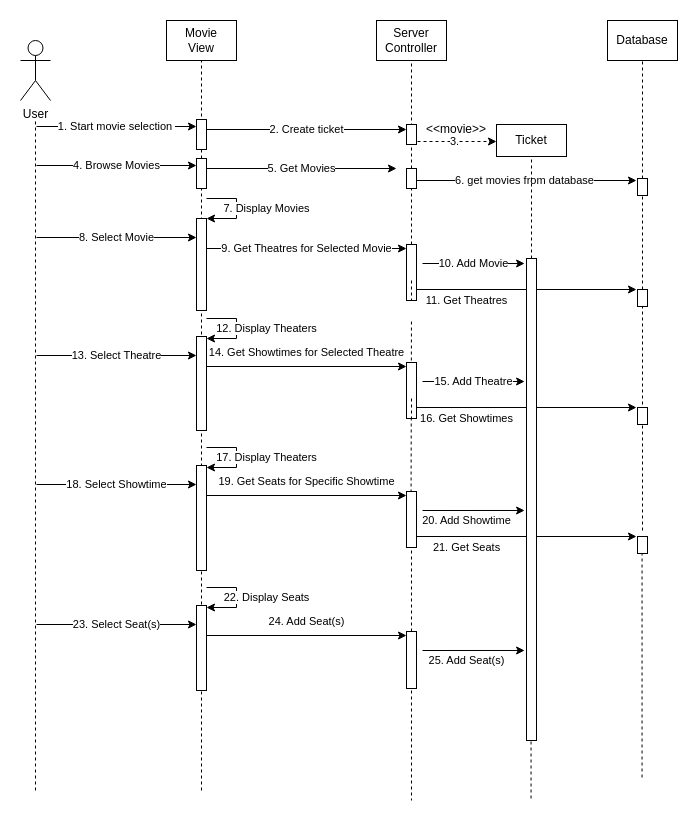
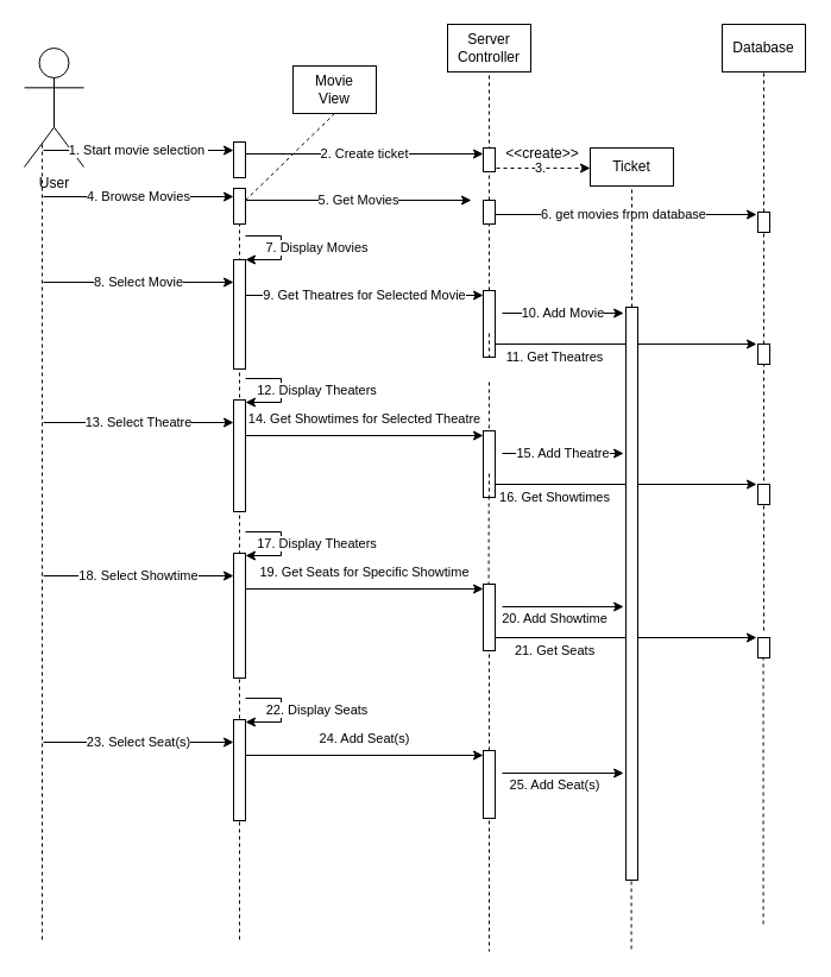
  <mxCell id="0" />
  <mxCell id="1" parent="0" />
  <mxCell id="2" value="11. Get Theatres" style="endArrow=classic;html=1;rounded=0;labelBackgroundColor=#FFFFFF;fontColor=#000000;strokeColor=#000000;" edge="1" parent="1"><mxGeometry x="-0.545" y="-11" width="50" height="50" relative="1" as="geometry"><mxPoint x="416" y="289" as="sourcePoint" /><mxPoint x="636" y="289" as="targetPoint" /><mxPoint as="offset" /></mxGeometry></mxCell>
- <mxCell id="3" value="User" style="shape=umlActor;verticalLabelPosition=bottom;verticalAlign=top;html=1;outlineConnect=0;strokeColor=#000000;fillColor=#FFFFFF;fontColor=#000000;" vertex="1" parent="1"><mxGeometry x="20" y="40" width="30" height="60" as="geometry" /></mxCell>
+ <mxCell id="3" value="User" style="shape=umlActor;verticalLabelPosition=bottom;verticalAlign=top;html=1;outlineConnect=0;strokeColor=#000000;fillColor=#FFFFFF;fontColor=#000000;" vertex="1" parent="1"><mxGeometry x="20" y="40" width="50" height="100" as="geometry" /></mxCell>
  <mxCell id="4" value="" style="endArrow=none;dashed=1;html=1;fontColor=#000000;strokeColor=#000000;" edge="1" parent="1"><mxGeometry width="50" height="50" relative="1" as="geometry"><mxPoint x="35" y="790" as="sourcePoint" /><mxPoint x="35" y="120" as="targetPoint" /></mxGeometry></mxCell>
- <mxCell id="5" value="Movie&lt;br&gt;View" style="rounded=0;whiteSpace=wrap;html=1;fontColor=#000000;strokeColor=#000000;fillColor=#FFFFFF;" vertex="1" parent="1"><mxGeometry x="166" y="20" width="70" height="40" as="geometry" /></mxCell>
+ <mxCell id="5" value="Movie&lt;br&gt;View" style="rounded=0;whiteSpace=wrap;html=1;fontColor=#000000;strokeColor=#000000;fillColor=#FFFFFF;" vertex="1" parent="1"><mxGeometry x="246" y="55" width="70" height="40" as="geometry" /></mxCell>
  <mxCell id="6" value="Server&lt;br&gt;Controller" style="rounded=0;whiteSpace=wrap;html=1;fontColor=#000000;strokeColor=#000000;fillColor=#FFFFFF;" vertex="1" parent="1"><mxGeometry x="376" y="20" width="70" height="40" as="geometry" /></mxCell>
  <mxCell id="7" value="Database" style="rounded=0;whiteSpace=wrap;html=1;fontColor=#000000;strokeColor=#000000;fillColor=#FFFFFF;" vertex="1" parent="1"><mxGeometry x="607" y="20" width="70" height="40" as="geometry" /></mxCell>
  <mxCell id="8" value="" style="endArrow=none;dashed=1;html=1;fontColor=#000000;strokeColor=#000000;entryX=0.5;entryY=1;entryDx=0;entryDy=0;startArrow=none;" edge="1" parent="1" source="12" target="5"><mxGeometry width="50" height="50" relative="1" as="geometry"><mxPoint x="201" y="510" as="sourcePoint" /><mxPoint x="201" y="120" as="targetPoint" /></mxGeometry></mxCell>
  <mxCell id="9" value="" style="endArrow=none;dashed=1;html=1;fontColor=#000000;strokeColor=#000000;startArrow=none;" edge="1" parent="1" source="15"><mxGeometry width="50" height="50" relative="1" as="geometry"><mxPoint x="410.5" y="510" as="sourcePoint" /><mxPoint x="411" y="60" as="targetPoint" /></mxGeometry></mxCell>
  <mxCell id="10" value="" style="endArrow=none;dashed=1;html=1;fontColor=#000000;strokeColor=#000000;startArrow=none;" edge="1" parent="1" source="17"><mxGeometry width="50" height="50" relative="1" as="geometry"><mxPoint x="641.5" y="510" as="sourcePoint" /><mxPoint x="642" y="60" as="targetPoint" /></mxGeometry></mxCell>
  <mxCell id="11" value="5. Get Movies" style="endArrow=classic;html=1;labelBackgroundColor=#FFFFFF;fontColor=#000000;strokeColor=#000000;" edge="1" parent="1"><mxGeometry width="50" height="50" relative="1" as="geometry"><mxPoint x="206" y="168" as="sourcePoint" /><mxPoint x="396" y="168" as="targetPoint" /></mxGeometry></mxCell>
  <mxCell id="12" value="" style="rounded=0;whiteSpace=wrap;html=1;fontColor=#000000;strokeColor=#000000;fillColor=#FFFFFF;" vertex="1" parent="1"><mxGeometry x="196" y="158" width="10" height="30" as="geometry" /></mxCell>
  <mxCell id="13" value="" style="endArrow=none;dashed=1;html=1;fontColor=#000000;strokeColor=#000000;entryX=0.5;entryY=1;entryDx=0;entryDy=0;" edge="1" parent="1" target="12"><mxGeometry width="50" height="50" relative="1" as="geometry"><mxPoint x="201" y="790" as="sourcePoint" /><mxPoint x="201" y="60" as="targetPoint" /></mxGeometry></mxCell>
  <mxCell id="14" value="6. get movies from database" style="edgeStyle=none;html=1;labelBackgroundColor=#FFFFFF;fontColor=#000000;strokeColor=#000000;" edge="1" parent="1"><mxGeometry relative="1" as="geometry"><mxPoint x="636" y="180" as="targetPoint" /><mxPoint x="411" y="180" as="sourcePoint" /></mxGeometry></mxCell>
  <mxCell id="15" value="" style="rounded=0;whiteSpace=wrap;html=1;fontColor=#000000;strokeColor=#000000;fillColor=#FFFFFF;" vertex="1" parent="1"><mxGeometry x="406" y="168" width="10" height="20" as="geometry" /></mxCell>
  <mxCell id="16" value="" style="endArrow=none;dashed=1;html=1;fontColor=#000000;strokeColor=#000000;startArrow=none;" edge="1" parent="1" source="32" target="15"><mxGeometry width="50" height="50" relative="1" as="geometry"><mxPoint x="410.5" y="510" as="sourcePoint" /><mxPoint x="411" y="60" as="targetPoint" /></mxGeometry></mxCell>
  <mxCell id="17" value="" style="rounded=0;whiteSpace=wrap;html=1;fontColor=#000000;strokeColor=#000000;fillColor=#FFFFFF;" vertex="1" parent="1"><mxGeometry x="637" y="178" width="10" height="17" as="geometry" /></mxCell>
  <mxCell id="18" value="" style="endArrow=none;dashed=1;html=1;fontColor=#000000;strokeColor=#000000;startArrow=none;" edge="1" parent="1" source="37" target="17"><mxGeometry width="50" height="50" relative="1" as="geometry"><mxPoint x="641.5" y="510" as="sourcePoint" /><mxPoint x="642" y="60" as="targetPoint" /></mxGeometry></mxCell>
  <mxCell id="19" value="4. Browse Movies" style="endArrow=classic;html=1;labelBackgroundColor=#FFFFFF;fontColor=#000000;strokeColor=#000000;" edge="1" parent="1"><mxGeometry width="50" height="50" relative="1" as="geometry"><mxPoint x="36" y="165" as="sourcePoint" /><mxPoint x="196" y="165" as="targetPoint" /></mxGeometry></mxCell>
  <mxCell id="20" value="7. Display Movies" style="endArrow=classic;html=1;labelBackgroundColor=#FFFFFF;fontColor=#000000;strokeColor=#000000;edgeStyle=orthogonalEdgeStyle;rounded=0;" edge="1" parent="1"><mxGeometry y="30" width="50" height="50" relative="1" as="geometry"><mxPoint x="206" y="198" as="sourcePoint" /><mxPoint x="206" y="218" as="targetPoint" /><Array as="points"><mxPoint x="236" y="198" /><mxPoint x="236" y="218" /></Array><mxPoint as="offset" /></mxGeometry></mxCell>
  <mxCell id="21" value="" style="rounded=0;whiteSpace=wrap;html=1;fontColor=#000000;strokeColor=#000000;fillColor=#FFFFFF;" vertex="1" parent="1"><mxGeometry x="196" y="218" width="10" height="92" as="geometry" /></mxCell>
  <mxCell id="22" value="8. Select Movie" style="endArrow=classic;html=1;labelBackgroundColor=#FFFFFF;fontColor=#000000;strokeColor=#000000;" edge="1" parent="1"><mxGeometry width="50" height="50" relative="1" as="geometry"><mxPoint x="36" y="237" as="sourcePoint" /><mxPoint x="196" y="237" as="targetPoint" /></mxGeometry></mxCell>
  <mxCell id="23" value="Ticket" style="rounded=0;whiteSpace=wrap;html=1;fontColor=#000000;strokeColor=#000000;fillColor=#FFFFFF;" vertex="1" parent="1"><mxGeometry x="496" y="124" width="70" height="32" as="geometry" /></mxCell>
  <mxCell id="24" value="2. Create ticket" style="endArrow=classic;html=1;labelBackgroundColor=#FFFFFF;fontColor=#000000;strokeColor=#000000;entryX=0;entryY=0.25;entryDx=0;entryDy=0;" edge="1" parent="1" target="27"><mxGeometry width="50" height="50" relative="1" as="geometry"><mxPoint x="206" y="129" as="sourcePoint" /><mxPoint x="396" y="129" as="targetPoint" /></mxGeometry></mxCell>
  <mxCell id="25" value="" style="rounded=0;whiteSpace=wrap;html=1;fontColor=#000000;strokeColor=#000000;fillColor=#FFFFFF;" vertex="1" parent="1"><mxGeometry x="196" y="119" width="10" height="30" as="geometry" /></mxCell>
  <mxCell id="26" value="3." style="edgeStyle=none;html=1;labelBackgroundColor=#FFFFFF;fontColor=#000000;strokeColor=#000000;dashed=1;" edge="1" parent="1"><mxGeometry relative="1" as="geometry"><mxPoint x="496" y="141" as="targetPoint" /><mxPoint x="411" y="141" as="sourcePoint" /></mxGeometry></mxCell>
  <mxCell id="27" value="" style="rounded=0;whiteSpace=wrap;html=1;fontColor=#000000;strokeColor=#000000;fillColor=#FFFFFF;" vertex="1" parent="1"><mxGeometry x="406" y="124" width="10" height="20" as="geometry" /></mxCell>
  <mxCell id="28" value="1. Start movie selection&amp;nbsp;" style="endArrow=classic;html=1;labelBackgroundColor=#FFFFFF;fontColor=#000000;strokeColor=#000000;" edge="1" parent="1"><mxGeometry width="50" height="50" relative="1" as="geometry"><mxPoint x="36" y="126" as="sourcePoint" /><mxPoint x="196" y="126" as="targetPoint" /></mxGeometry></mxCell>
- <mxCell id="29" value="&amp;lt;&amp;lt;movie&amp;gt;&amp;gt;" style="text;html=1;strokeColor=none;fillColor=none;align=center;verticalAlign=middle;whiteSpace=wrap;rounded=0;fontColor=#000000;" vertex="1" parent="1"><mxGeometry x="426" y="114" width="60" height="30" as="geometry" /></mxCell>
+ <mxCell id="29" value="&amp;lt;&amp;lt;create&amp;gt;&amp;gt;" style="text;html=1;strokeColor=none;fillColor=none;align=center;verticalAlign=middle;whiteSpace=wrap;rounded=0;fontColor=#000000;" vertex="1" parent="1"><mxGeometry x="426" y="114" width="60" height="30" as="geometry" /></mxCell>
  <mxCell id="30" value="" style="endArrow=none;dashed=1;html=1;fontColor=#000000;strokeColor=#000000;startArrow=none;" edge="1" parent="1" source="65"><mxGeometry width="50" height="50" relative="1" as="geometry"><mxPoint x="531" y="510" as="sourcePoint" /><mxPoint x="531.035" y="156" as="targetPoint" /></mxGeometry></mxCell>
  <mxCell id="31" value="9. Get Theatres for Selected Movie" style="endArrow=classic;html=1;labelBackgroundColor=#FFFFFF;fontColor=#000000;strokeColor=#000000;entryX=0;entryY=0;entryDx=0;entryDy=0;" edge="1" parent="1"><mxGeometry width="50" height="50" relative="1" as="geometry"><mxPoint x="206" y="248" as="sourcePoint" /><mxPoint x="406" y="248" as="targetPoint" /></mxGeometry></mxCell>
  <mxCell id="32" value="" style="rounded=0;whiteSpace=wrap;html=1;fontColor=#000000;strokeColor=#000000;fillColor=#FFFFFF;" vertex="1" parent="1"><mxGeometry x="406" y="244" width="10" height="56" as="geometry" /></mxCell>
  <mxCell id="33" value="" style="endArrow=none;dashed=1;html=1;fontColor=#000000;strokeColor=#000000;startArrow=none;" edge="1" parent="1" target="32"><mxGeometry width="50" height="50" relative="1" as="geometry"><mxPoint x="411" y="280" as="sourcePoint" /><mxPoint x="410.985" y="188" as="targetPoint" /></mxGeometry></mxCell>
  <mxCell id="34" value="" style="endArrow=none;dashed=1;html=1;fontColor=#000000;strokeColor=#000000;" edge="1" parent="1"><mxGeometry width="50" height="50" relative="1" as="geometry"><mxPoint x="530.55" y="798" as="sourcePoint" /><mxPoint x="530.55" y="738" as="targetPoint" /></mxGeometry></mxCell>
  <mxCell id="35" value="10. Add Movie" style="endArrow=classic;html=1;rounded=0;labelBackgroundColor=#FFFFFF;fontColor=#000000;strokeColor=#000000;entryX=-0.789;entryY=0.026;entryDx=0;entryDy=0;entryPerimeter=0;" edge="1" parent="1"><mxGeometry width="50" height="50" relative="1" as="geometry"><mxPoint x="422" y="263" as="sourcePoint" /><mxPoint x="524.11" y="262.992" as="targetPoint" /></mxGeometry></mxCell>
  <mxCell id="36" value="" style="endArrow=none;dashed=1;html=1;fontColor=#000000;strokeColor=#000000;" edge="1" parent="1"><mxGeometry width="50" height="50" relative="1" as="geometry"><mxPoint x="410.5" y="522" as="sourcePoint" /><mxPoint x="410.97" y="318" as="targetPoint" /></mxGeometry></mxCell>
  <mxCell id="37" value="" style="rounded=0;whiteSpace=wrap;html=1;fontColor=#000000;strokeColor=#000000;fillColor=#FFFFFF;" vertex="1" parent="1"><mxGeometry x="637" y="289" width="10" height="17" as="geometry" /></mxCell>
  <mxCell id="38" value="" style="endArrow=none;dashed=1;html=1;fontColor=#000000;strokeColor=#000000;entryX=0.5;entryY=1;entryDx=0;entryDy=0;" edge="1" parent="1" target="37"><mxGeometry width="50" height="50" relative="1" as="geometry"><mxPoint x="642" y="530" as="sourcePoint" /><mxPoint x="641.98" y="318" as="targetPoint" /></mxGeometry></mxCell>
  <mxCell id="39" value="12. Display Theaters" style="endArrow=classic;html=1;labelBackgroundColor=#FFFFFF;fontColor=#000000;strokeColor=#000000;edgeStyle=orthogonalEdgeStyle;rounded=0;" edge="1" parent="1"><mxGeometry y="30" width="50" height="50" relative="1" as="geometry"><mxPoint x="206" y="318" as="sourcePoint" /><mxPoint x="206" y="338" as="targetPoint" /><Array as="points"><mxPoint x="236" y="318" /><mxPoint x="236" y="338" /></Array><mxPoint as="offset" /></mxGeometry></mxCell>
  <mxCell id="40" value="16. Get Showtimes" style="endArrow=classic;html=1;rounded=0;labelBackgroundColor=#FFFFFF;fontColor=#000000;strokeColor=#000000;" edge="1" parent="1"><mxGeometry x="-0.545" y="-11" width="50" height="50" relative="1" as="geometry"><mxPoint x="416" y="407" as="sourcePoint" /><mxPoint x="636" y="407" as="targetPoint" /><mxPoint as="offset" /></mxGeometry></mxCell>
  <mxCell id="41" value="" style="rounded=0;whiteSpace=wrap;html=1;fontColor=#000000;strokeColor=#000000;fillColor=#FFFFFF;" vertex="1" parent="1"><mxGeometry x="196" y="336" width="10" height="94" as="geometry" /></mxCell>
  <mxCell id="42" value="13. Select Theatre" style="endArrow=classic;html=1;labelBackgroundColor=#FFFFFF;fontColor=#000000;strokeColor=#000000;" edge="1" parent="1"><mxGeometry width="50" height="50" relative="1" as="geometry"><mxPoint x="36" y="355" as="sourcePoint" /><mxPoint x="196" y="355" as="targetPoint" /></mxGeometry></mxCell>
  <mxCell id="43" value="14. Get Showtimes for Selected Theatre" style="endArrow=classic;html=1;labelBackgroundColor=#FFFFFF;fontColor=#000000;strokeColor=#000000;entryX=0;entryY=0;entryDx=0;entryDy=0;" edge="1" parent="1"><mxGeometry y="14" width="50" height="50" relative="1" as="geometry"><mxPoint x="206" y="366" as="sourcePoint" /><mxPoint x="406" y="366" as="targetPoint" /><mxPoint as="offset" /></mxGeometry></mxCell>
  <mxCell id="44" value="" style="rounded=0;whiteSpace=wrap;html=1;fontColor=#000000;strokeColor=#000000;fillColor=#FFFFFF;" vertex="1" parent="1"><mxGeometry x="406" y="362" width="10" height="56" as="geometry" /></mxCell>
  <mxCell id="45" value="" style="endArrow=none;dashed=1;html=1;fontColor=#000000;strokeColor=#000000;startArrow=none;" edge="1" parent="1" target="44"><mxGeometry width="50" height="50" relative="1" as="geometry"><mxPoint x="411" y="398" as="sourcePoint" /><mxPoint x="410.985" y="306" as="targetPoint" /></mxGeometry></mxCell>
  <mxCell id="46" value="15. Add Theatre" style="endArrow=classic;html=1;rounded=0;labelBackgroundColor=#FFFFFF;fontColor=#000000;strokeColor=#000000;entryX=-0.789;entryY=0.026;entryDx=0;entryDy=0;entryPerimeter=0;" edge="1" parent="1"><mxGeometry width="50" height="50" relative="1" as="geometry"><mxPoint x="422" y="381" as="sourcePoint" /><mxPoint x="524.11" y="380.992" as="targetPoint" /></mxGeometry></mxCell>
  <mxCell id="47" value="" style="rounded=0;whiteSpace=wrap;html=1;fontColor=#000000;strokeColor=#000000;fillColor=#FFFFFF;" vertex="1" parent="1"><mxGeometry x="637" y="407" width="10" height="17" as="geometry" /></mxCell>
  <mxCell id="48" value="17. Display Theaters" style="endArrow=classic;html=1;labelBackgroundColor=#FFFFFF;fontColor=#000000;strokeColor=#000000;edgeStyle=orthogonalEdgeStyle;rounded=0;" edge="1" parent="1"><mxGeometry y="30" width="50" height="50" relative="1" as="geometry"><mxPoint x="206" y="447" as="sourcePoint" /><mxPoint x="206" y="467" as="targetPoint" /><Array as="points"><mxPoint x="236" y="447" /><mxPoint x="236" y="467" /></Array><mxPoint as="offset" /></mxGeometry></mxCell>
  <mxCell id="49" value="21. Get Seats" style="endArrow=classic;html=1;rounded=0;labelBackgroundColor=#FFFFFF;fontColor=#000000;strokeColor=#000000;" edge="1" parent="1"><mxGeometry x="-0.545" y="-11" width="50" height="50" relative="1" as="geometry"><mxPoint x="416" y="536" as="sourcePoint" /><mxPoint x="636" y="536" as="targetPoint" /><mxPoint as="offset" /></mxGeometry></mxCell>
  <mxCell id="50" value="" style="rounded=0;whiteSpace=wrap;html=1;fontColor=#000000;strokeColor=#000000;fillColor=#FFFFFF;" vertex="1" parent="1"><mxGeometry x="196" y="465" width="10" height="105" as="geometry" /></mxCell>
  <mxCell id="51" value="18. Select Showtime" style="endArrow=classic;html=1;labelBackgroundColor=#FFFFFF;fontColor=#000000;strokeColor=#000000;" edge="1" parent="1"><mxGeometry width="50" height="50" relative="1" as="geometry"><mxPoint x="36" y="484" as="sourcePoint" /><mxPoint x="196" y="484" as="targetPoint" /></mxGeometry></mxCell>
  <mxCell id="52" value="19. Get Seats for Specific Showtime" style="endArrow=classic;html=1;labelBackgroundColor=#FFFFFF;fontColor=#000000;strokeColor=#000000;entryX=0;entryY=0;entryDx=0;entryDy=0;" edge="1" parent="1"><mxGeometry y="14" width="50" height="50" relative="1" as="geometry"><mxPoint x="206" y="495" as="sourcePoint" /><mxPoint x="406" y="495" as="targetPoint" /><mxPoint as="offset" /></mxGeometry></mxCell>
  <mxCell id="53" value="" style="rounded=0;whiteSpace=wrap;html=1;fontColor=#000000;strokeColor=#000000;fillColor=#FFFFFF;" vertex="1" parent="1"><mxGeometry x="406" y="491" width="10" height="56" as="geometry" /></mxCell>
  <mxCell id="54" value="" style="endArrow=none;dashed=1;html=1;fontColor=#000000;strokeColor=#000000;startArrow=none;entryX=0.5;entryY=0;entryDx=0;entryDy=0;" edge="1" parent="1" target="61"><mxGeometry width="50" height="50" relative="1" as="geometry"><mxPoint x="411" y="550" as="sourcePoint" /><mxPoint x="410.985" y="435" as="targetPoint" /></mxGeometry></mxCell>
  <mxCell id="55" value="20. Add Showtime" style="endArrow=classic;html=1;rounded=0;labelBackgroundColor=#FFFFFF;fontColor=#000000;strokeColor=#000000;entryX=-0.789;entryY=0.026;entryDx=0;entryDy=0;entryPerimeter=0;" edge="1" parent="1"><mxGeometry x="-0.138" y="-10" width="50" height="50" relative="1" as="geometry"><mxPoint x="422" y="510" as="sourcePoint" /><mxPoint x="524.11" y="509.992" as="targetPoint" /><mxPoint as="offset" /></mxGeometry></mxCell>
  <mxCell id="56" value="" style="rounded=0;whiteSpace=wrap;html=1;fontColor=#000000;strokeColor=#000000;fillColor=#FFFFFF;" vertex="1" parent="1"><mxGeometry x="637" y="536" width="10" height="17" as="geometry" /></mxCell>
  <mxCell id="57" value="22. Display Seats" style="endArrow=classic;html=1;labelBackgroundColor=#FFFFFF;fontColor=#000000;strokeColor=#000000;edgeStyle=orthogonalEdgeStyle;rounded=0;" edge="1" parent="1"><mxGeometry y="30" width="50" height="50" relative="1" as="geometry"><mxPoint x="206" y="587" as="sourcePoint" /><mxPoint x="206" y="607" as="targetPoint" /><Array as="points"><mxPoint x="236" y="587" /><mxPoint x="236" y="607" /></Array><mxPoint as="offset" /></mxGeometry></mxCell>
  <mxCell id="58" value="" style="rounded=0;whiteSpace=wrap;html=1;fontColor=#000000;strokeColor=#000000;fillColor=#FFFFFF;" vertex="1" parent="1"><mxGeometry x="196" y="605" width="10" height="85" as="geometry" /></mxCell>
  <mxCell id="59" value="23. Select Seat(s)" style="endArrow=classic;html=1;labelBackgroundColor=#FFFFFF;fontColor=#000000;strokeColor=#000000;" edge="1" parent="1"><mxGeometry width="50" height="50" relative="1" as="geometry"><mxPoint x="36" y="624" as="sourcePoint" /><mxPoint x="196" y="624" as="targetPoint" /></mxGeometry></mxCell>
  <mxCell id="60" value="24. Add Seat(s)" style="endArrow=classic;html=1;labelBackgroundColor=#FFFFFF;fontColor=#000000;strokeColor=#000000;entryX=0;entryY=0;entryDx=0;entryDy=0;" edge="1" parent="1"><mxGeometry y="14" width="50" height="50" relative="1" as="geometry"><mxPoint x="206" y="635" as="sourcePoint" /><mxPoint x="406" y="635" as="targetPoint" /><mxPoint as="offset" /></mxGeometry></mxCell>
  <mxCell id="61" value="" style="rounded=0;whiteSpace=wrap;html=1;fontColor=#000000;strokeColor=#000000;fillColor=#FFFFFF;" vertex="1" parent="1"><mxGeometry x="406" y="631" width="10" height="57" as="geometry" /></mxCell>
  <mxCell id="62" value="" style="endArrow=none;dashed=1;html=1;fontColor=#000000;strokeColor=#000000;startArrow=none;" edge="1" parent="1"><mxGeometry width="50" height="50" relative="1" as="geometry"><mxPoint x="411" y="690" as="sourcePoint" /><mxPoint x="411" y="800" as="targetPoint" /></mxGeometry></mxCell>
  <mxCell id="63" value="25. Add Seat(s)" style="endArrow=classic;html=1;rounded=0;labelBackgroundColor=#FFFFFF;fontColor=#000000;strokeColor=#000000;entryX=-0.789;entryY=0.026;entryDx=0;entryDy=0;entryPerimeter=0;" edge="1" parent="1"><mxGeometry x="-0.138" y="-10" width="50" height="50" relative="1" as="geometry"><mxPoint x="422" y="650" as="sourcePoint" /><mxPoint x="524.11" y="649.992" as="targetPoint" /><mxPoint as="offset" /></mxGeometry></mxCell>
  <mxCell id="64" value="" style="endArrow=none;dashed=1;html=1;fontColor=#000000;strokeColor=#000000;entryX=0.5;entryY=1;entryDx=0;entryDy=0;" edge="1" parent="1"><mxGeometry width="50" height="50" relative="1" as="geometry"><mxPoint x="641.55" y="777" as="sourcePoint" /><mxPoint x="641.55" y="553" as="targetPoint" /></mxGeometry></mxCell>
  <mxCell id="65" value="" style="rounded=0;whiteSpace=wrap;html=1;fontColor=#000000;strokeColor=#000000;fillColor=#FFFFFF;" vertex="1" parent="1"><mxGeometry x="526" y="258" width="10" height="482" as="geometry" /></mxCell>
